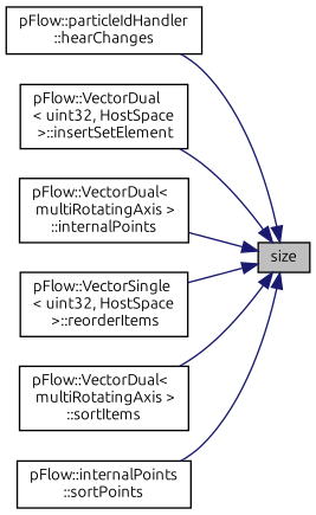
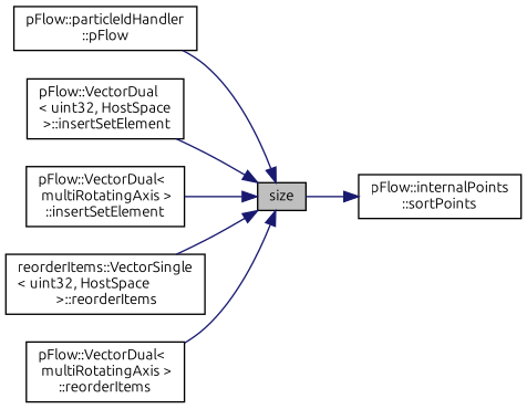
  digraph {
    fontname=Ubuntu
    rankdir=RL
    node [color=black fillcolor=white fontname=Ubuntu fontsize=10 shape=record style=filled]
    edge [color=midnightblue dir=back fontname=Ubuntu fontsize=10 labelfontname=Helvetica labelfontsize=10 style=solid]
    n1 [fillcolor=grey75 fontcolor=black height=0.2 label=size width=0.4]
-   n2 [height=0.2 label="pFlow::particleIdHandler\l::hearChanges" width=0.4]
+   n2 [height=0.2 label="pFlow::particleIdHandler\l::pFlow" width=0.4]
    n3 [height=0.2 label="pFlow::VectorDual\l\< uint32, HostSpace\l \>::insertSetElement" width=0.4]
-   n4 [height=0.2 label="pFlow::VectorDual\<\l multiRotatingAxis \>\l::internalPoints" width=0.4]
-   n5 [height=0.2 label="pFlow::VectorSingle\l\< uint32, HostSpace\l \>::reorderItems" width=0.4]
-   n6 [height=0.2 label="pFlow::VectorDual\<\l multiRotatingAxis \>\l::sortItems" width=0.4]
+   n4 [height=0.2 label="pFlow::VectorDual\<\l multiRotatingAxis \>\l::insertSetElement" width=0.4]
+   n5 [height=0.2 label="reorderItems::VectorSingle\l\< uint32, HostSpace\l \>::reorderItems" width=0.4]
+   n6 [height=0.2 label="pFlow::VectorDual\<\l multiRotatingAxis \>\l::reorderItems" width=0.4]
    n7 [height=0.2 label="pFlow::internalPoints\l::sortPoints" width=0.4]
    n1 -> n2
    n1 -> n3
    n1 -> n4
    n1 -> n5
    n1 -> n6
-   n1 -> n7
+   n7 -> n1
  }
